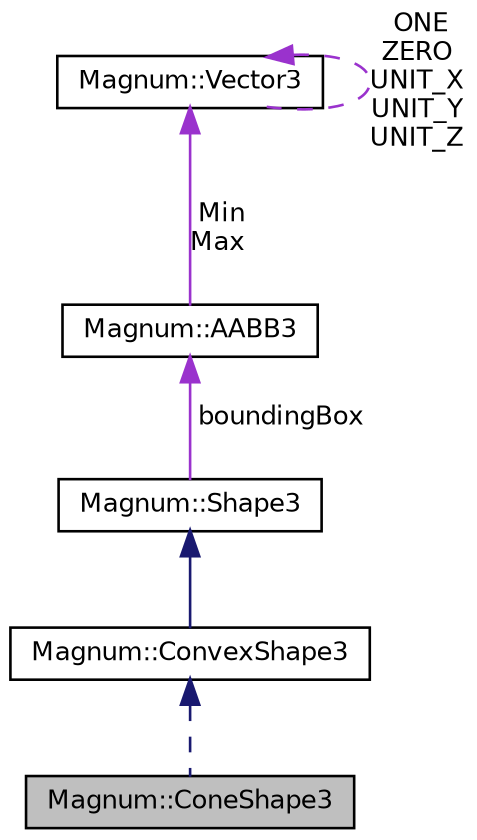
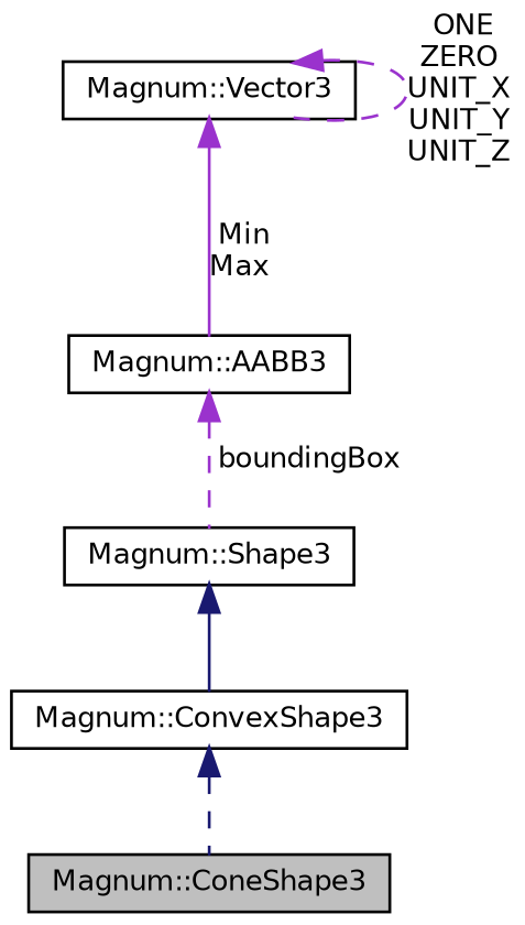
  digraph {
    node [color=black fillcolor=white fontname=Helvetica fontsize=10 shape=record style=filled]
    edge [color=darkorchid3 dir=back fontname=Helvetica fontsize=10 labelfontname=Helvetica labelfontsize=10 style=dashed]
    n1 [fillcolor=grey75 fontcolor=black height=0.2 label="Magnum::ConeShape3" width=0.4]
    n2 [height=0.2 label="Magnum::ConvexShape3" width=0.4]
    n3 [height=0.2 label="Magnum::Shape3" width=0.4]
    n4 [height=0.2 label="Magnum::AABB3" width=0.4]
    n5 [height=0.2 label="Magnum::Vector3" width=0.4]
    n2 -> n1 [color=midnightblue]
    n3 -> n2 [color=midnightblue style=solid]
-   n4 -> n3 [label=" boundingBox" style=solid]
+   n4 -> n3 [label=" boundingBox"]
    n5 -> n4 [label=" Min\nMax" style=solid]
    n5 -> n5 [label=" ONE\nZERO\nUNIT_X\nUNIT_Y\nUNIT_Z"]
  }
